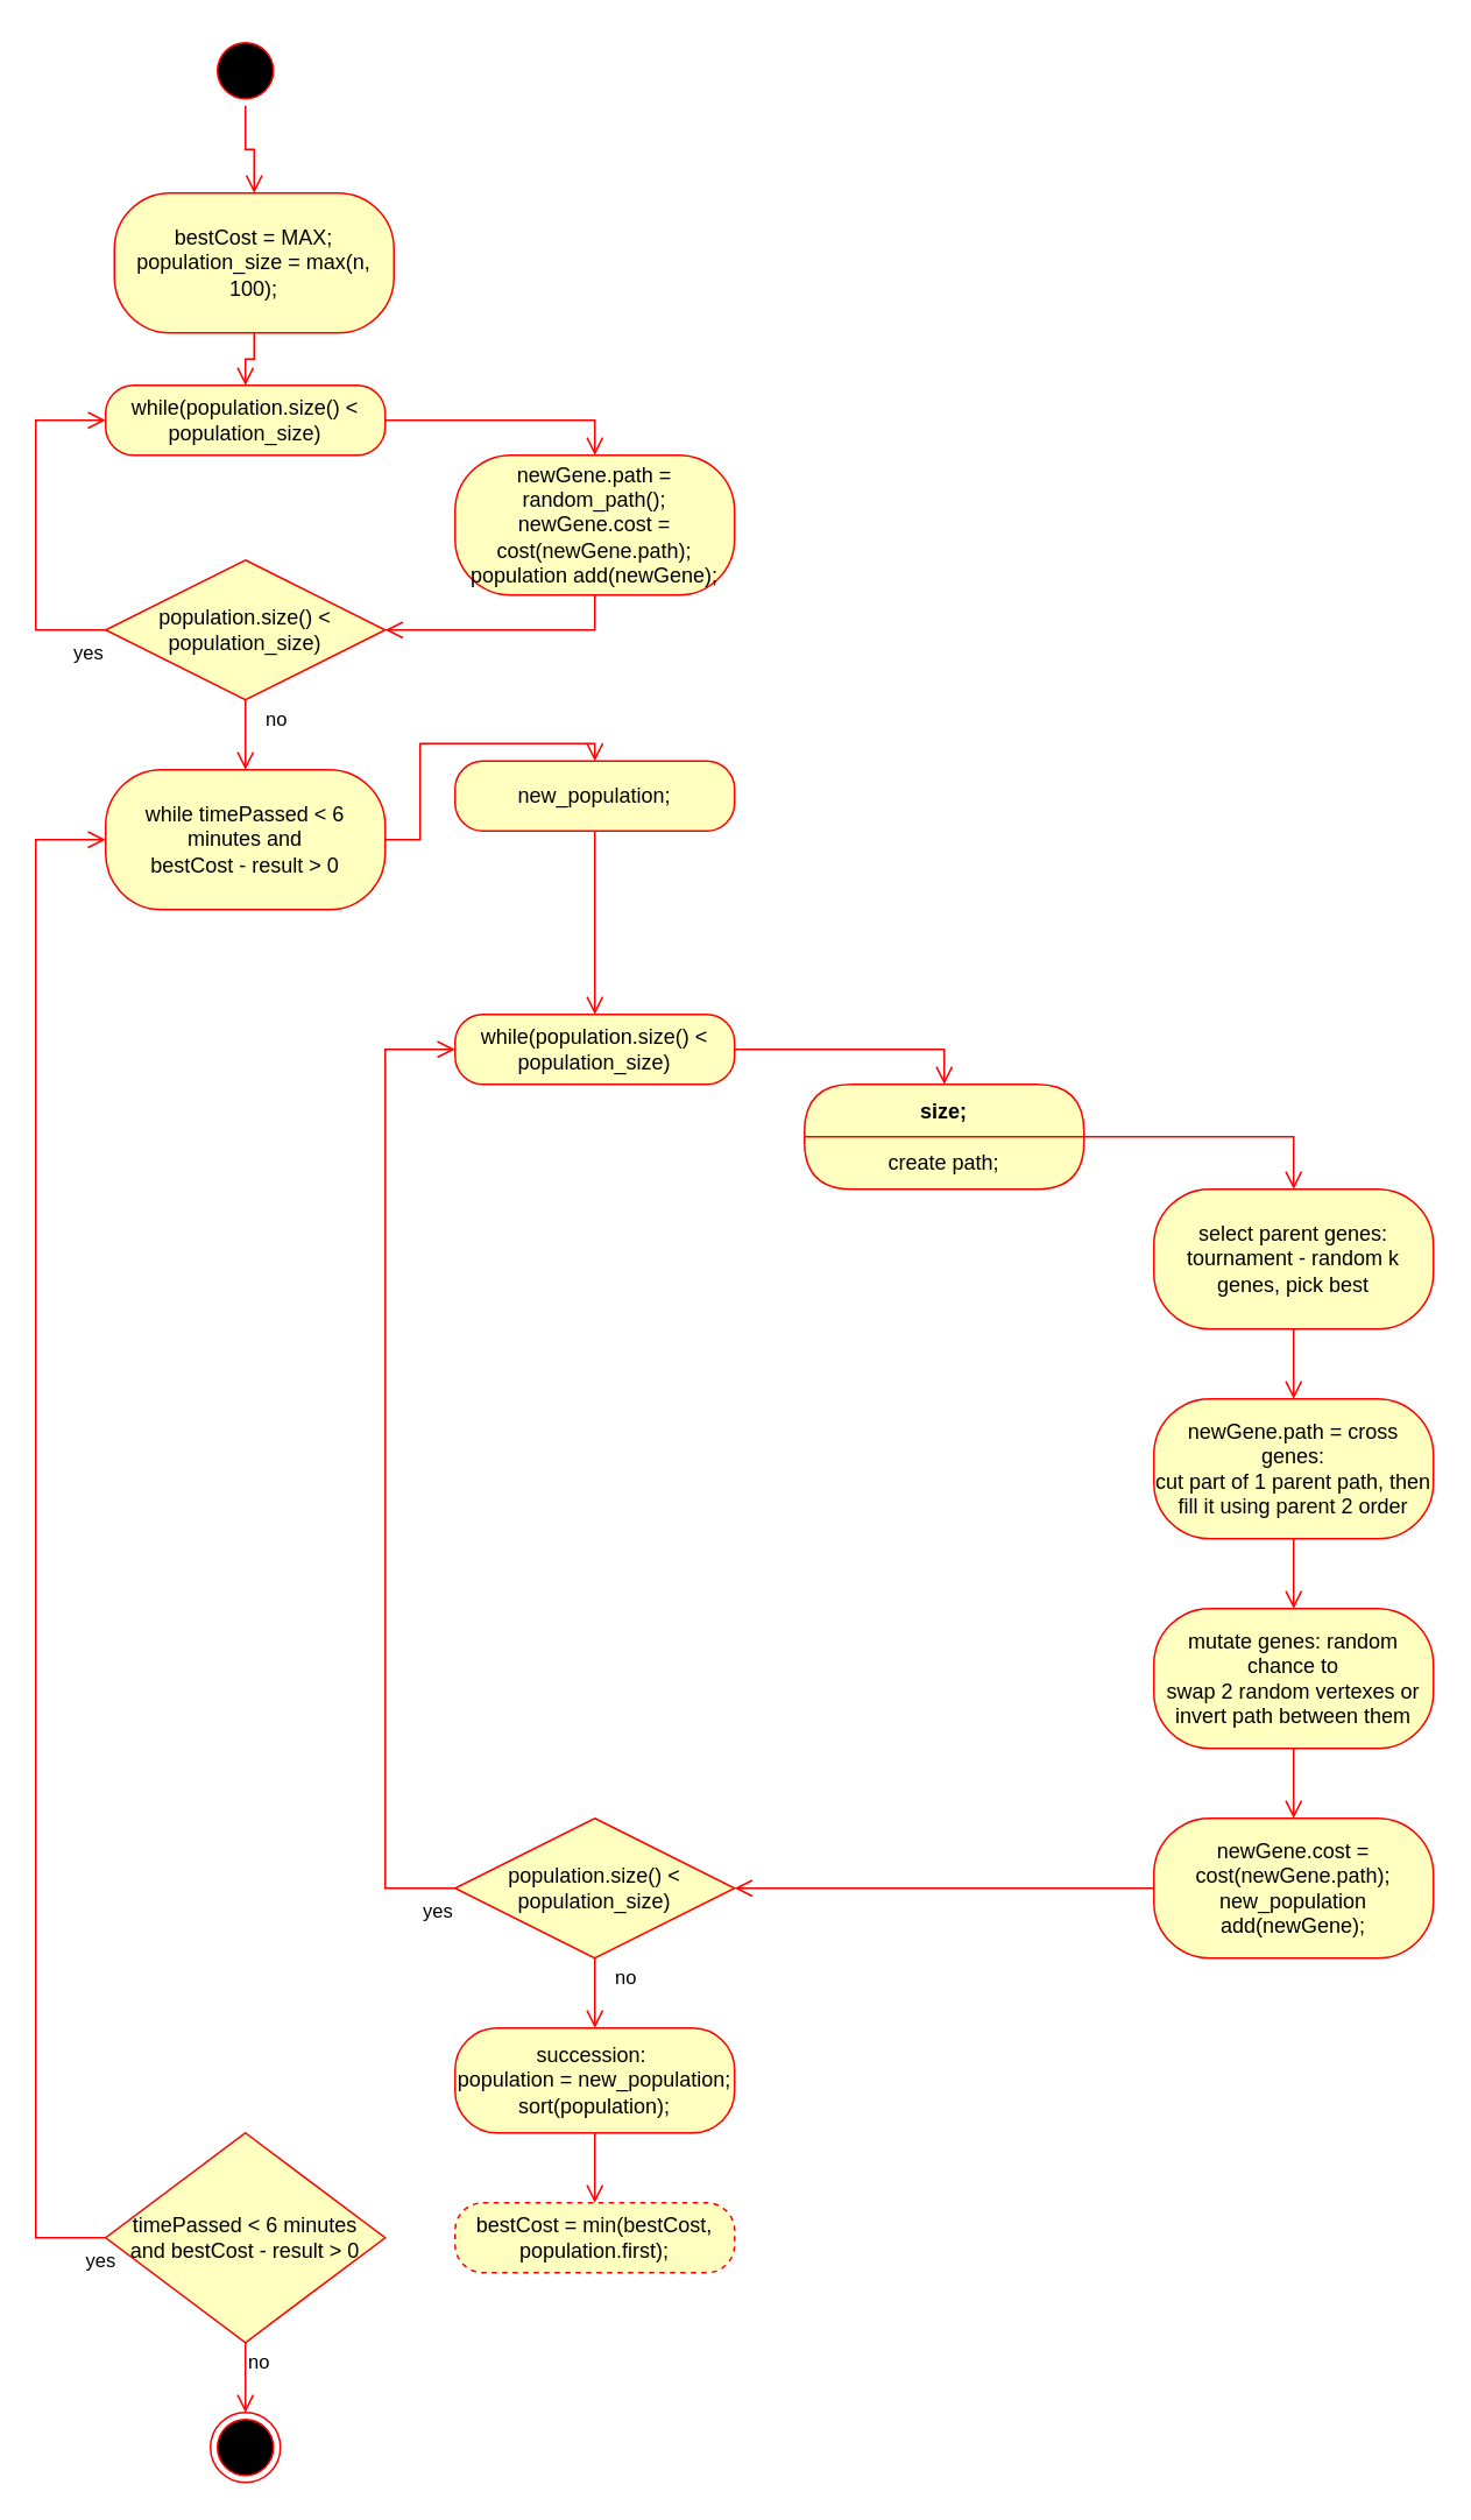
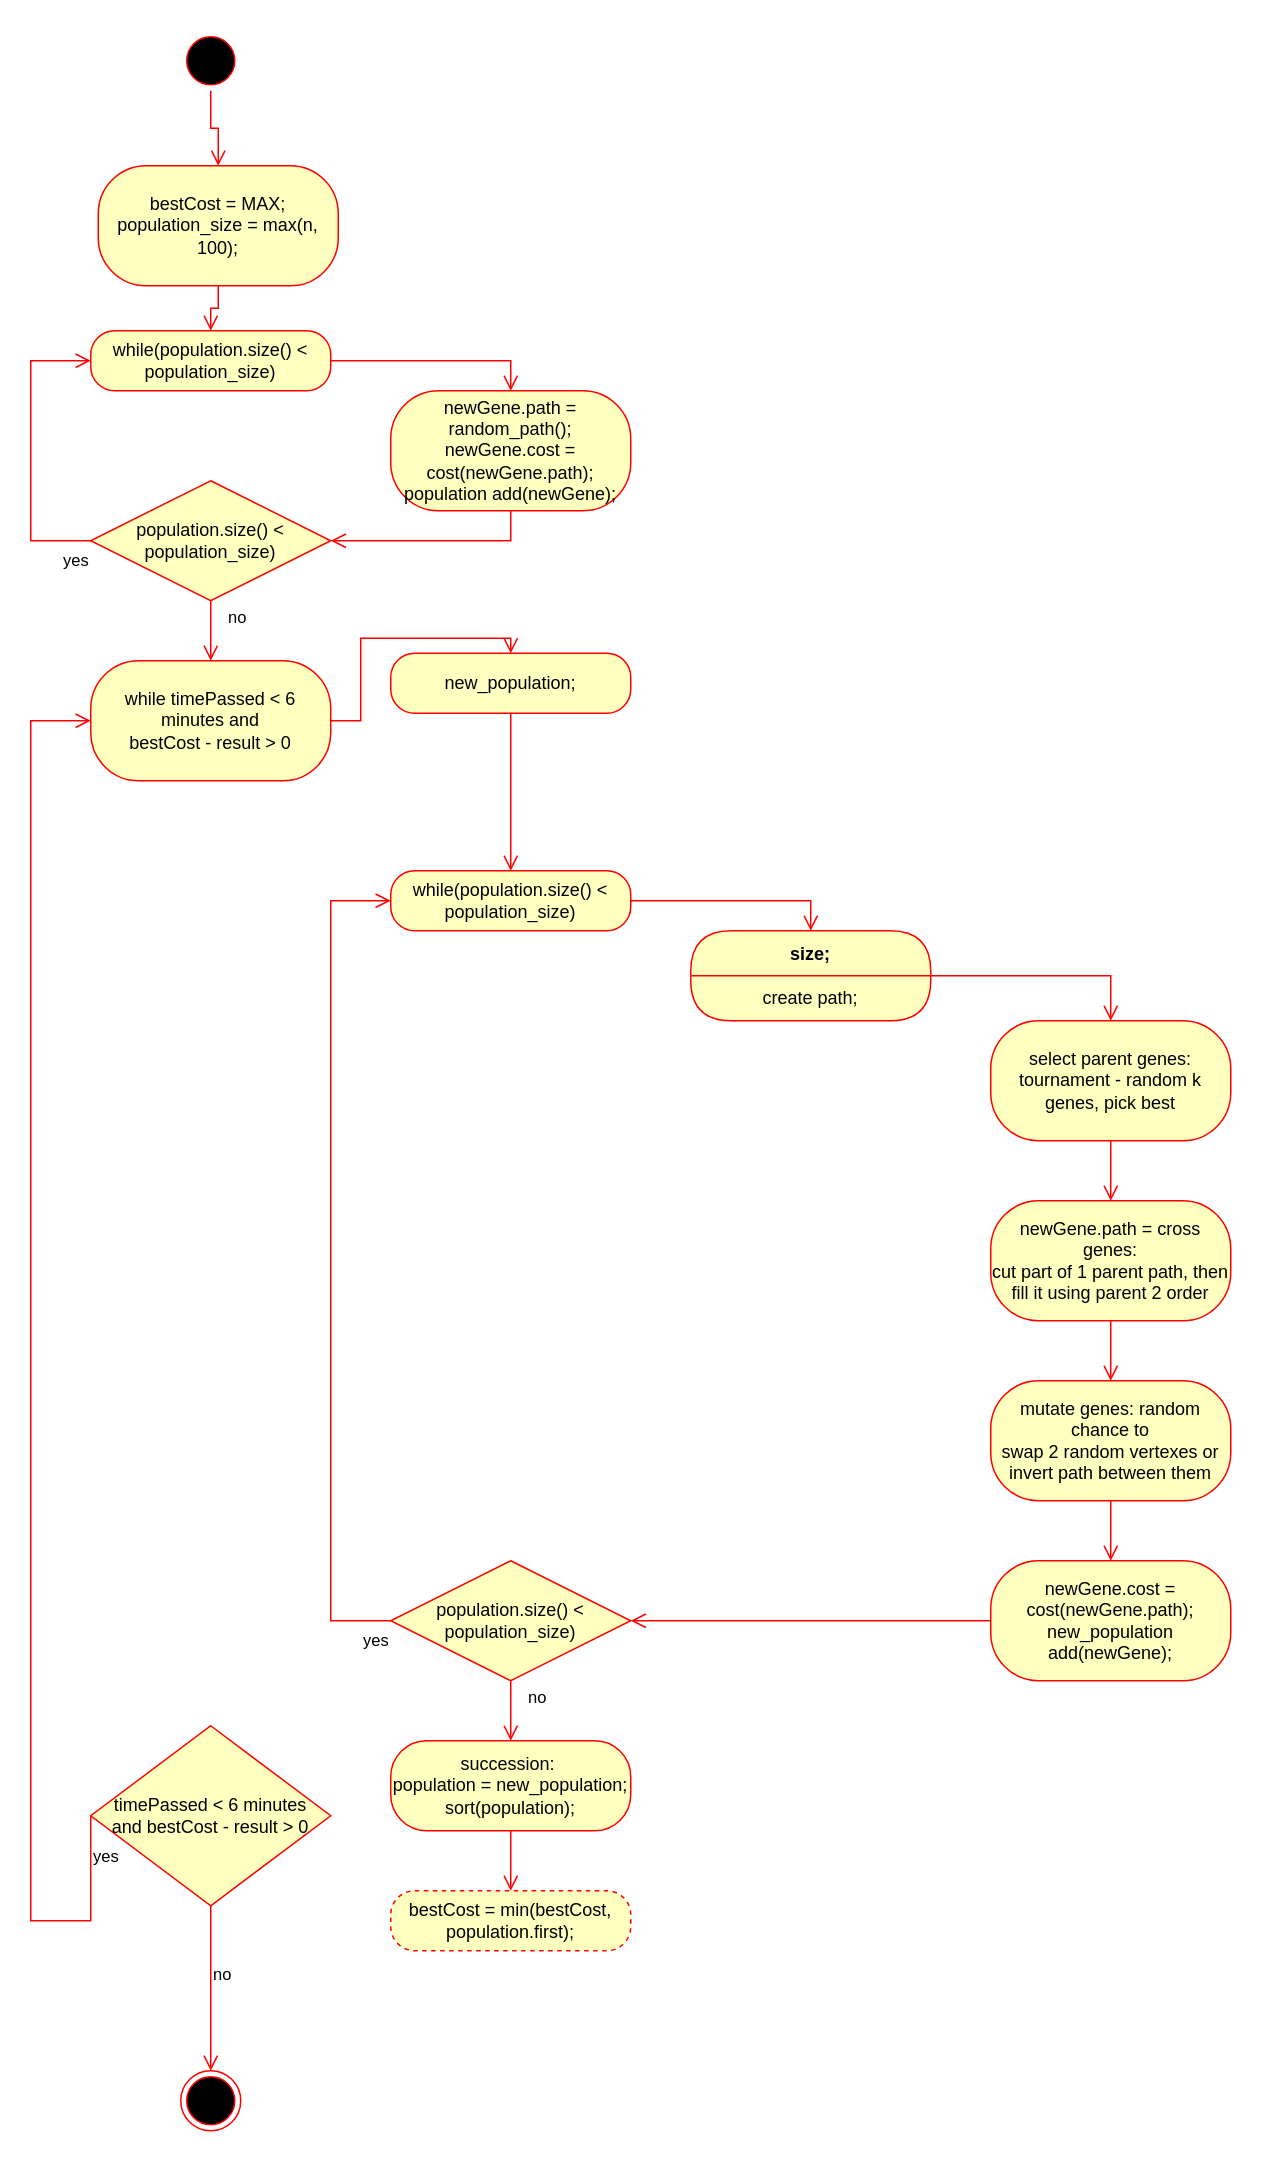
  <mxCell id="0" />
  <mxCell id="1" parent="0" />
  <mxCell id="2" value="" style="ellipse;html=1;shape=startState;fillColor=#000000;strokeColor=#ff0000;" parent="1" vertex="1"><mxGeometry x="120" y="20" width="40" height="40" as="geometry" /></mxCell>
  <mxCell id="3" value="" style="edgeStyle=orthogonalEdgeStyle;html=1;verticalAlign=bottom;endArrow=open;endSize=8;strokeColor=#ff0000;rounded=0;entryX=0.5;entryY=0;entryDx=0;entryDy=0;" parent="1" source="2" target="4" edge="1"><mxGeometry relative="1" as="geometry"><mxPoint x="135" y="110" as="targetPoint" /></mxGeometry></mxCell>
  <mxCell id="4" value="bestCost = MAX;&lt;br&gt;population_size = max(n, 100);&lt;br&gt;" style="rounded=1;whiteSpace=wrap;html=1;arcSize=40;fontColor=#000000;fillColor=#ffffc0;strokeColor=#ff0000;" parent="1" vertex="1"><mxGeometry x="65" y="110" width="160" height="80" as="geometry" /></mxCell>
  <mxCell id="5" value="" style="edgeStyle=orthogonalEdgeStyle;html=1;verticalAlign=bottom;endArrow=open;endSize=8;strokeColor=#ff0000;rounded=0;entryX=0.5;entryY=0;entryDx=0;entryDy=0;" parent="1" source="4" target="7" edge="1"><mxGeometry relative="1" as="geometry"><mxPoint x="140" y="220" as="targetPoint" /></mxGeometry></mxCell>
  <mxCell id="6" value="" style="ellipse;html=1;shape=endState;fillColor=#000000;strokeColor=#ff0000;" parent="1" vertex="1"><mxGeometry x="120" y="1380" width="40" height="40" as="geometry" /></mxCell>
  <mxCell id="7" value="while(population.size() &amp;lt; population_size)" style="rounded=1;whiteSpace=wrap;html=1;arcSize=40;fontColor=#000000;fillColor=#ffffc0;strokeColor=#ff0000;" parent="1" vertex="1"><mxGeometry x="60" y="220" width="160" height="40" as="geometry" /></mxCell>
  <mxCell id="8" value="" style="edgeStyle=orthogonalEdgeStyle;html=1;verticalAlign=bottom;endArrow=open;endSize=8;strokeColor=#ff0000;rounded=0;exitX=1;exitY=0.5;exitDx=0;exitDy=0;entryX=0.5;entryY=0;entryDx=0;entryDy=0;" parent="1" source="7" target="14" edge="1"><mxGeometry relative="1" as="geometry"><mxPoint x="340" y="240" as="targetPoint" /><mxPoint x="140" y="300" as="sourcePoint" /><Array as="points"><mxPoint x="340" y="240" /></Array></mxGeometry></mxCell>
  <mxCell id="9" value="while timePassed &amp;lt; 6 minutes and&lt;br&gt;bestCost - result &amp;gt; 0" style="rounded=1;whiteSpace=wrap;html=1;arcSize=40;fontColor=#000000;fillColor=#ffffc0;strokeColor=#ff0000;" parent="1" vertex="1"><mxGeometry x="60" y="440" width="160" height="80" as="geometry" /></mxCell>
  <mxCell id="10" value="" style="edgeStyle=orthogonalEdgeStyle;html=1;verticalAlign=bottom;endArrow=open;endSize=8;strokeColor=#ff0000;rounded=0;exitX=1;exitY=0.5;exitDx=0;exitDy=0;entryX=0.5;entryY=0;entryDx=0;entryDy=0;" parent="1" source="9" target="16" edge="1"><mxGeometry relative="1" as="geometry"><mxPoint x="1040" y="540" as="targetPoint" /><mxPoint x="760" y="610" as="sourcePoint" /></mxGeometry></mxCell>
- <mxCell id="11" value="timePassed &amp;lt; 6 minutes &lt;br&gt;and bestCost - result &amp;gt; 0" style="rhombus;whiteSpace=wrap;html=1;fillColor=#ffffc0;strokeColor=#ff0000;" parent="1" vertex="1"><mxGeometry x="60" y="1220" width="160" height="120" as="geometry" /></mxCell>
+ <mxCell id="11" value="timePassed &amp;lt; 6 minutes &lt;br&gt;and bestCost - result &amp;gt; 0" style="rhombus;whiteSpace=wrap;html=1;fillColor=#ffffc0;strokeColor=#ff0000;" parent="1" vertex="1"><mxGeometry x="60" y="1150" width="160" height="120" as="geometry" /></mxCell>
  <mxCell id="12" value="no" style="edgeStyle=orthogonalEdgeStyle;html=1;align=left;verticalAlign=bottom;endArrow=open;endSize=8;strokeColor=#ff0000;rounded=0;entryX=0.5;entryY=0;entryDx=0;entryDy=0;exitX=0.5;exitY=1;exitDx=0;exitDy=0;" parent="1" source="11" target="6" edge="1"><mxGeometry relative="1" as="geometry"><mxPoint x="140" y="1660" as="targetPoint" /><mxPoint x="160" y="1700" as="sourcePoint" /><Array as="points" /><mxPoint as="offset" /></mxGeometry></mxCell>
  <mxCell id="13" value="yes" style="edgeStyle=orthogonalEdgeStyle;html=1;align=left;verticalAlign=top;endArrow=open;endSize=8;strokeColor=#ff0000;rounded=0;exitX=0;exitY=0.5;exitDx=0;exitDy=0;entryX=0;entryY=0.5;entryDx=0;entryDy=0;" parent="1" source="11" target="9" edge="1"><mxGeometry x="-0.97" relative="1" as="geometry"><mxPoint x="20" y="480" as="targetPoint" /><Array as="points"><mxPoint x="20" y="1280" /><mxPoint x="20" y="480" /></Array><mxPoint as="offset" /></mxGeometry></mxCell>
  <mxCell id="14" value="newGene.path = random_path();&lt;br&gt;newGene.cost = cost(newGene.path);&lt;br&gt;population add(newGene);" style="rounded=1;whiteSpace=wrap;html=1;arcSize=40;fontColor=#000000;fillColor=#ffffc0;strokeColor=#ff0000;" parent="1" vertex="1"><mxGeometry x="260" y="260" width="160" height="80" as="geometry" /></mxCell>
  <mxCell id="15" value="" style="edgeStyle=orthogonalEdgeStyle;html=1;verticalAlign=bottom;endArrow=open;endSize=8;strokeColor=#ff0000;rounded=0;entryX=1;entryY=0.5;entryDx=0;entryDy=0;" parent="1" source="14" target="20" edge="1"><mxGeometry relative="1" as="geometry"><mxPoint x="570" y="180" as="targetPoint" /><Array as="points"><mxPoint x="340" y="360" /></Array></mxGeometry></mxCell>
  <mxCell id="16" value="new_population;" style="rounded=1;whiteSpace=wrap;html=1;arcSize=40;fontColor=#000000;fillColor=#ffffc0;strokeColor=#ff0000;" parent="1" vertex="1"><mxGeometry x="260" y="435" width="160" height="40" as="geometry" /></mxCell>
  <mxCell id="17" value="" style="edgeStyle=orthogonalEdgeStyle;html=1;verticalAlign=bottom;endArrow=open;endSize=8;strokeColor=#ff0000;rounded=0;entryX=0.5;entryY=0;entryDx=0;entryDy=0;" parent="1" source="16" target="23" edge="1"><mxGeometry relative="1" as="geometry"><mxPoint x="340" y="580" as="targetPoint" /></mxGeometry></mxCell>
  <mxCell id="18" value="succession:&amp;nbsp;&lt;br&gt;population = new_population;&lt;br&gt;sort(population);" style="rounded=1;whiteSpace=wrap;html=1;arcSize=40;fontColor=#000000;fillColor=#ffffc0;strokeColor=#ff0000;" parent="1" vertex="1"><mxGeometry x="260" y="1160" width="160" height="60" as="geometry" /></mxCell>
  <mxCell id="19" value="bestCost = min(bestCost, population.first);" style="rounded=1;whiteSpace=wrap;html=1;arcSize=40;fontColor=#000000;fillColor=#ffffc0;strokeColor=#ff0000;dashed=1;" parent="1" vertex="1"><mxGeometry x="260" y="1260" width="160" height="40" as="geometry" /></mxCell>
  <mxCell id="20" value="population.size() &amp;lt; population_size)" style="rhombus;whiteSpace=wrap;html=1;fillColor=#ffffc0;strokeColor=#ff0000;" vertex="1" parent="1"><mxGeometry x="60" y="320" width="160" height="80" as="geometry" /></mxCell>
  <mxCell id="21" value="no" style="edgeStyle=orthogonalEdgeStyle;html=1;align=left;verticalAlign=bottom;endArrow=open;endSize=8;strokeColor=#ff0000;rounded=0;entryX=0;entryY=0.5;entryDx=0;entryDy=0;" edge="1" source="20" parent="1" target="7"><mxGeometry x="-1" y="108" relative="1" as="geometry"><mxPoint x="20" y="240" as="targetPoint" /><Array as="points"><mxPoint x="20" y="360" /><mxPoint x="20" y="240" /></Array><mxPoint x="90" y="-48" as="offset" /></mxGeometry></mxCell>
  <mxCell id="22" value="yes" style="edgeStyle=orthogonalEdgeStyle;html=1;align=left;verticalAlign=top;endArrow=open;endSize=8;strokeColor=#ff0000;rounded=0;entryX=0.5;entryY=0;entryDx=0;entryDy=0;" edge="1" source="20" parent="1" target="9"><mxGeometry x="-1" y="-108" relative="1" as="geometry"><mxPoint x="140" y="440" as="targetPoint" /><mxPoint x="8" y="-40" as="offset" /></mxGeometry></mxCell>
  <mxCell id="23" value="while(population.size() &amp;lt; population_size)" style="rounded=1;whiteSpace=wrap;html=1;arcSize=40;fontColor=#000000;fillColor=#ffffc0;strokeColor=#ff0000;" vertex="1" parent="1"><mxGeometry x="260" y="580" width="160" height="40" as="geometry" /></mxCell>
  <mxCell id="24" value="" style="edgeStyle=orthogonalEdgeStyle;html=1;verticalAlign=bottom;endArrow=open;endSize=8;strokeColor=#ff0000;rounded=0;exitX=1;exitY=0.5;exitDx=0;exitDy=0;entryX=0.5;entryY=0;entryDx=0;entryDy=0;" edge="1" parent="1" source="23" target="28"><mxGeometry relative="1" as="geometry"><mxPoint x="540" y="620" as="targetPoint" /><mxPoint x="340" y="660" as="sourcePoint" /><Array as="points"><mxPoint x="540" y="600" /></Array></mxGeometry></mxCell>
  <mxCell id="25" value="population.size() &amp;lt; population_size)" style="rhombus;whiteSpace=wrap;html=1;fillColor=#ffffc0;strokeColor=#ff0000;" vertex="1" parent="1"><mxGeometry x="260" y="1040" width="160" height="80" as="geometry" /></mxCell>
  <mxCell id="26" value="no" style="edgeStyle=orthogonalEdgeStyle;html=1;align=left;verticalAlign=bottom;endArrow=open;endSize=8;strokeColor=#ff0000;rounded=0;entryX=0;entryY=0.5;entryDx=0;entryDy=0;exitX=0;exitY=0.5;exitDx=0;exitDy=0;" edge="1" parent="1" source="25" target="23"><mxGeometry x="-1" y="108" relative="1" as="geometry"><mxPoint x="220" y="600" as="targetPoint" /><Array as="points"><mxPoint x="220" y="1080" /><mxPoint x="220" y="600" /></Array><mxPoint x="90" y="-48" as="offset" /></mxGeometry></mxCell>
  <mxCell id="27" value="yes" style="edgeStyle=orthogonalEdgeStyle;html=1;align=left;verticalAlign=top;endArrow=open;endSize=8;strokeColor=#ff0000;rounded=0;exitX=0.5;exitY=1;exitDx=0;exitDy=0;entryX=0.5;entryY=0;entryDx=0;entryDy=0;" edge="1" parent="1" source="25" target="18"><mxGeometry x="-1" y="-108" relative="1" as="geometry"><mxPoint x="340" y="1160" as="targetPoint" /><mxPoint x="180" y="1120" as="sourcePoint" /><mxPoint x="8" y="-40" as="offset" /></mxGeometry></mxCell>
  <mxCell id="28" value="size;" style="swimlane;fontStyle=1;align=center;verticalAlign=middle;childLayout=stackLayout;horizontal=1;startSize=30;horizontalStack=0;resizeParent=0;resizeLast=1;container=0;fontColor=#000000;collapsible=0;rounded=1;arcSize=30;strokeColor=#ff0000;fillColor=#ffffc0;swimlaneFillColor=#ffffc0;dropTarget=0;" vertex="1" parent="1"><mxGeometry x="460" y="620" width="160" height="60" as="geometry" /></mxCell>
  <mxCell id="29" value="create path;" style="text;html=1;strokeColor=none;fillColor=none;align=center;verticalAlign=middle;spacingLeft=4;spacingRight=4;whiteSpace=wrap;overflow=hidden;rotatable=0;fontColor=#000000;" vertex="1" parent="28"><mxGeometry y="30" width="160" height="30" as="geometry" /></mxCell>
  <mxCell id="30" value="" style="edgeStyle=orthogonalEdgeStyle;html=1;verticalAlign=bottom;endArrow=open;endSize=8;strokeColor=#ff0000;rounded=0;entryX=0.5;entryY=0;entryDx=0;entryDy=0;" edge="1" source="28" parent="1" target="31"><mxGeometry relative="1" as="geometry"><mxPoint x="750" y="650" as="targetPoint" /></mxGeometry></mxCell>
  <mxCell id="31" value="select parent genes:&lt;br&gt;tournament - random k genes, pick best" style="rounded=1;whiteSpace=wrap;html=1;arcSize=40;fontColor=#000000;fillColor=#ffffc0;strokeColor=#ff0000;" vertex="1" parent="1"><mxGeometry x="660" y="680" width="160" height="80" as="geometry" /></mxCell>
  <mxCell id="32" value="" style="edgeStyle=orthogonalEdgeStyle;html=1;verticalAlign=bottom;endArrow=open;endSize=8;strokeColor=#ff0000;rounded=0;exitX=0.5;exitY=1;exitDx=0;exitDy=0;entryX=0.5;entryY=0;entryDx=0;entryDy=0;" edge="1" parent="1" source="31" target="33"><mxGeometry relative="1" as="geometry"><mxPoint x="740" y="800" as="targetPoint" /><mxPoint x="430" y="870" as="sourcePoint" /><Array as="points" /></mxGeometry></mxCell>
  <mxCell id="33" value="newGene.path = cross genes:&lt;br&gt;cut part of 1 parent path, then fill it using parent 2 order" style="rounded=1;whiteSpace=wrap;html=1;arcSize=40;fontColor=#000000;fillColor=#ffffc0;strokeColor=#ff0000;" vertex="1" parent="1"><mxGeometry x="660" y="800" width="160" height="80" as="geometry" /></mxCell>
  <mxCell id="34" value="" style="edgeStyle=orthogonalEdgeStyle;html=1;verticalAlign=bottom;endArrow=open;endSize=8;strokeColor=#ff0000;rounded=0;exitX=0.5;exitY=1;exitDx=0;exitDy=0;entryX=0.5;entryY=0;entryDx=0;entryDy=0;" edge="1" parent="1" source="33" target="35"><mxGeometry relative="1" as="geometry"><mxPoint x="740" y="925" as="targetPoint" /><mxPoint x="430" y="990" as="sourcePoint" /><Array as="points" /></mxGeometry></mxCell>
  <mxCell id="35" value="mutate genes: random chance to&lt;br&gt;swap 2 random vertexes or invert path between them" style="rounded=1;whiteSpace=wrap;html=1;arcSize=40;fontColor=#000000;fillColor=#ffffc0;strokeColor=#ff0000;" vertex="1" parent="1"><mxGeometry x="660" y="920" width="160" height="80" as="geometry" /></mxCell>
  <mxCell id="36" value="" style="edgeStyle=orthogonalEdgeStyle;html=1;verticalAlign=bottom;endArrow=open;endSize=8;strokeColor=#ff0000;rounded=0;exitX=0.5;exitY=1;exitDx=0;exitDy=0;entryX=0.5;entryY=0;entryDx=0;entryDy=0;" edge="1" parent="1" source="35" target="37"><mxGeometry relative="1" as="geometry"><mxPoint x="810" y="1020" as="targetPoint" /><mxPoint x="430" y="1110" as="sourcePoint" /><Array as="points" /></mxGeometry></mxCell>
  <mxCell id="37" value="newGene.cost = cost(newGene.path);&lt;br&gt;new_population add(newGene);" style="rounded=1;whiteSpace=wrap;html=1;arcSize=40;fontColor=#000000;fillColor=#ffffc0;strokeColor=#ff0000;" vertex="1" parent="1"><mxGeometry x="660" y="1040" width="160" height="80" as="geometry" /></mxCell>
  <mxCell id="38" value="" style="edgeStyle=orthogonalEdgeStyle;html=1;verticalAlign=bottom;endArrow=open;endSize=8;strokeColor=#ff0000;rounded=0;exitX=0;exitY=0.5;exitDx=0;exitDy=0;entryX=1;entryY=0.5;entryDx=0;entryDy=0;" edge="1" parent="1" source="37" target="25"><mxGeometry relative="1" as="geometry"><mxPoint x="740" y="1171" as="targetPoint" /><mxPoint x="430" y="1236" as="sourcePoint" /><Array as="points" /></mxGeometry></mxCell>
  <mxCell id="39" value="" style="edgeStyle=orthogonalEdgeStyle;html=1;verticalAlign=bottom;endArrow=open;endSize=8;strokeColor=#ff0000;rounded=0;exitX=0.5;exitY=1;exitDx=0;exitDy=0;entryX=0.5;entryY=0;entryDx=0;entryDy=0;" edge="1" parent="1" source="18" target="19"><mxGeometry relative="1" as="geometry"><mxPoint x="750" y="1050" as="targetPoint" /><mxPoint x="750" y="1010" as="sourcePoint" /><Array as="points" /></mxGeometry></mxCell>
